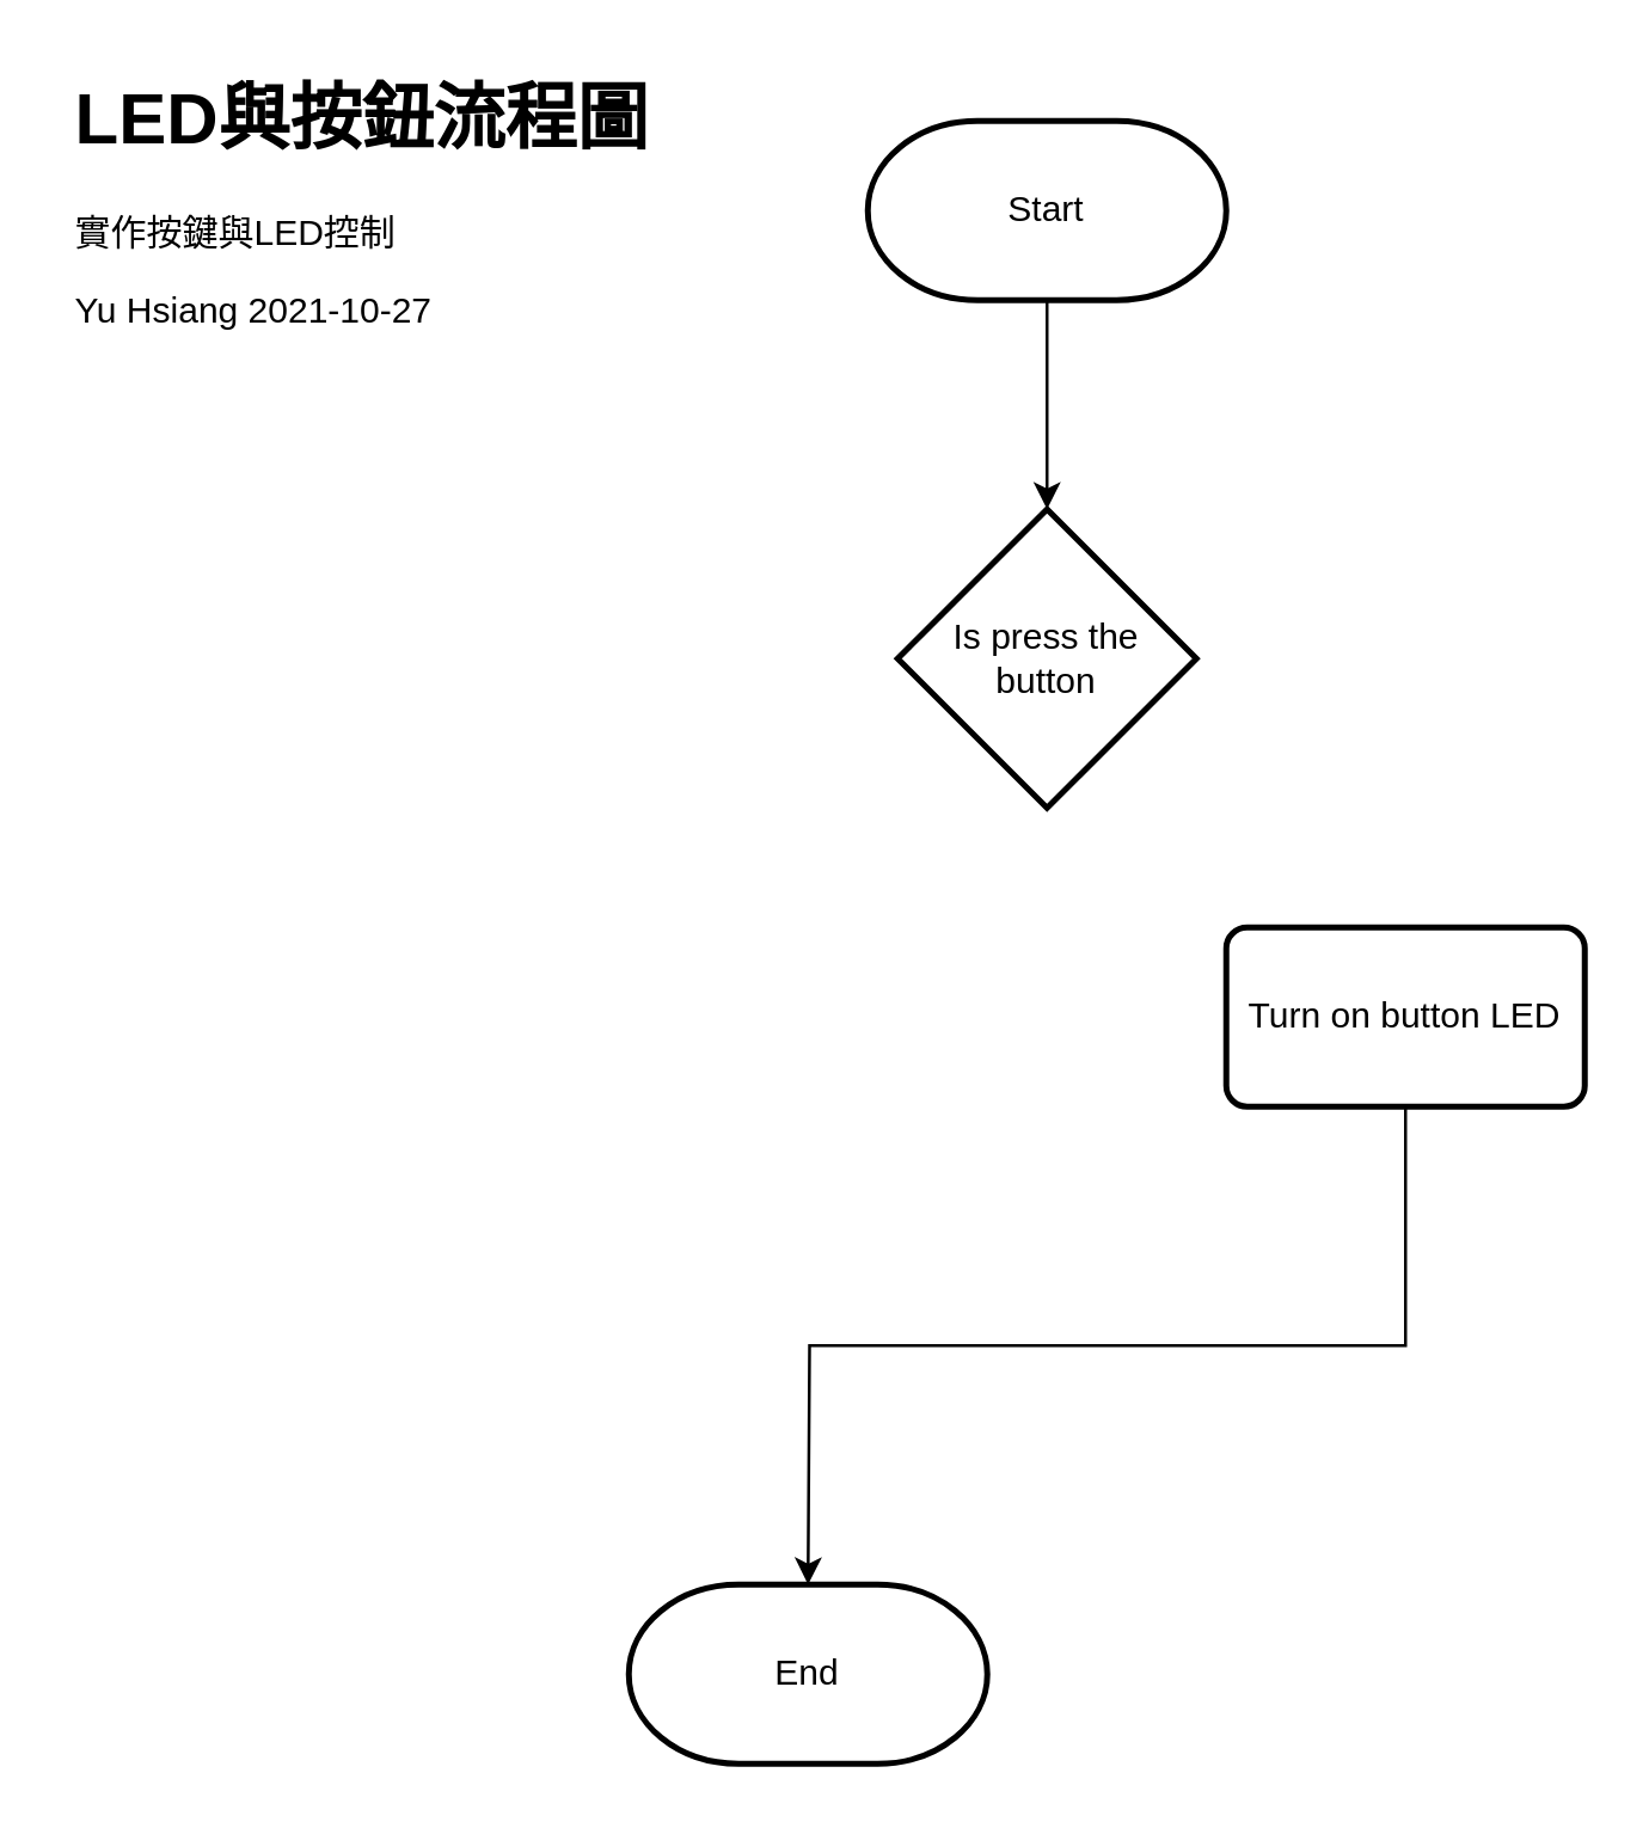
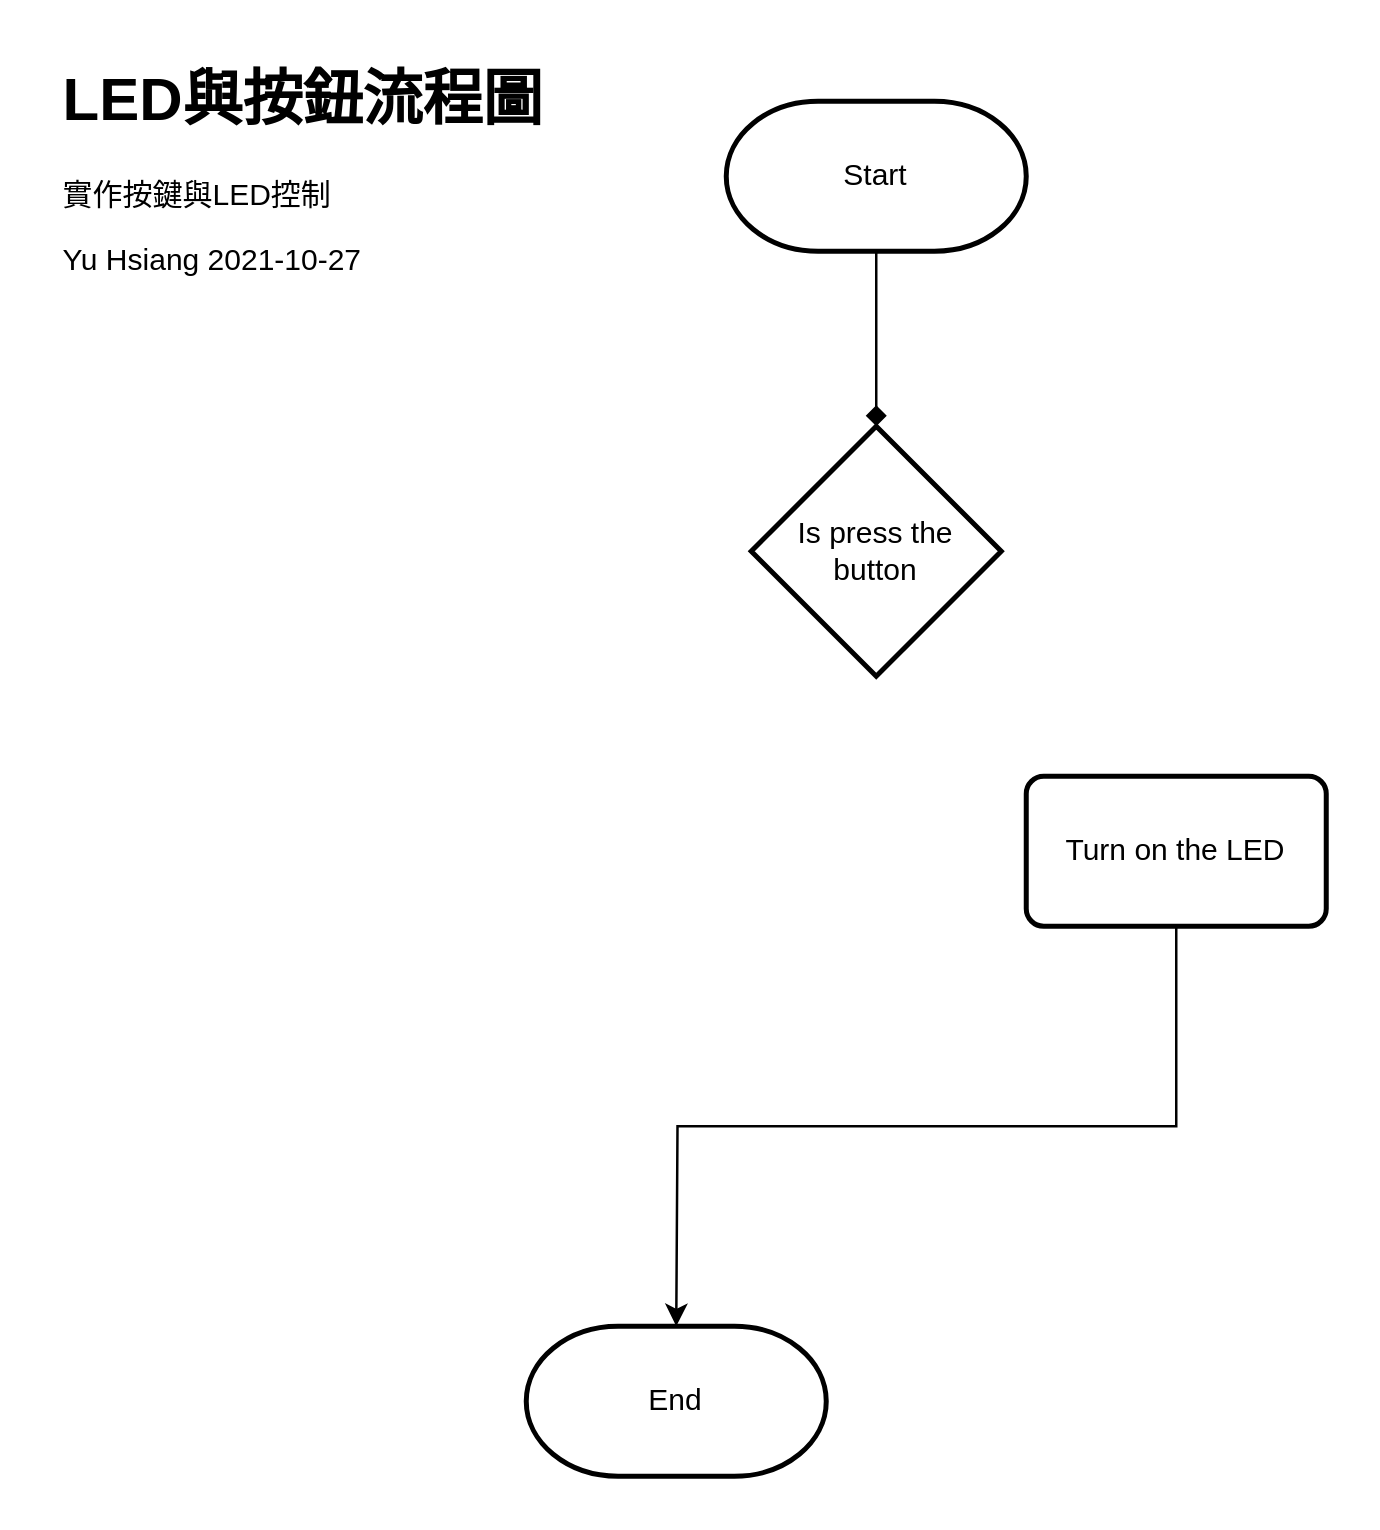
  <mxCell id="0" />
  <mxCell id="1" parent="0" />
- <mxCell id="2" style="edgeStyle=orthogonalEdgeStyle;rounded=0;orthogonalLoop=1;jettySize=auto;html=1;exitX=0.5;exitY=1;exitDx=0;exitDy=0;exitPerimeter=0;entryX=0.5;entryY=0;entryDx=0;entryDy=0;entryPerimeter=0;" edge="1" parent="1" source="3" target="8"><mxGeometry relative="1" as="geometry" /></mxCell>
+ <mxCell id="2" style="edgeStyle=orthogonalEdgeStyle;rounded=0;orthogonalLoop=1;jettySize=auto;html=1;exitX=0.5;exitY=1;exitDx=0;exitDy=0;exitPerimeter=0;entryX=0.5;entryY=0;entryDx=0;entryDy=0;entryPerimeter=0;endArrow=diamond;" edge="1" parent="1" source="3" target="8"><mxGeometry relative="1" as="geometry" /></mxCell>
  <mxCell id="3" value="Start" style="strokeWidth=2;html=1;shape=mxgraph.flowchart.terminator;whiteSpace=wrap;" parent="1" vertex="1"><mxGeometry x="290" y="40" width="120" height="60" as="geometry" /></mxCell>
  <mxCell id="4" value="End" style="strokeWidth=2;html=1;shape=mxgraph.flowchart.terminator;whiteSpace=wrap;" parent="1" vertex="1"><mxGeometry x="210" y="530" width="120" height="60" as="geometry" /></mxCell>
  <mxCell id="5" value="&lt;h1&gt;LED與按鈕流程圖&lt;/h1&gt;實作按鍵與LED控制&lt;br&gt;&lt;p&gt;Yu Hsiang 2021-10-27&lt;br&gt;&lt;/p&gt;" style="text;html=1;strokeColor=none;fillColor=none;spacing=5;spacingTop=-20;whiteSpace=wrap;overflow=hidden;rounded=0;" parent="1" vertex="1"><mxGeometry x="20" y="20" width="240" height="150" as="geometry" /></mxCell>
  <mxCell id="6" style="edgeStyle=orthogonalEdgeStyle;rounded=0;orthogonalLoop=1;jettySize=auto;html=1;exitX=0.5;exitY=1;exitDx=0;exitDy=0;" edge="1" parent="1" source="7"><mxGeometry relative="1" as="geometry"><mxPoint x="270" y="530" as="targetPoint" /></mxGeometry></mxCell>
- <mxCell id="7" value="Turn on button LED" style="rounded=1;whiteSpace=wrap;html=1;absoluteArcSize=1;arcSize=14;strokeWidth=2;" vertex="1" parent="1"><mxGeometry x="410" y="310" width="120" height="60" as="geometry" /></mxCell>
+ <mxCell id="7" value="Turn on the LED" style="rounded=1;whiteSpace=wrap;html=1;absoluteArcSize=1;arcSize=14;strokeWidth=2;" vertex="1" parent="1"><mxGeometry x="410" y="310" width="120" height="60" as="geometry" /></mxCell>
  <mxCell id="8" value="Is press the button" style="strokeWidth=2;html=1;shape=mxgraph.flowchart.decision;whiteSpace=wrap;" vertex="1" parent="1"><mxGeometry x="300" y="170" width="100" height="100" as="geometry" /></mxCell>
